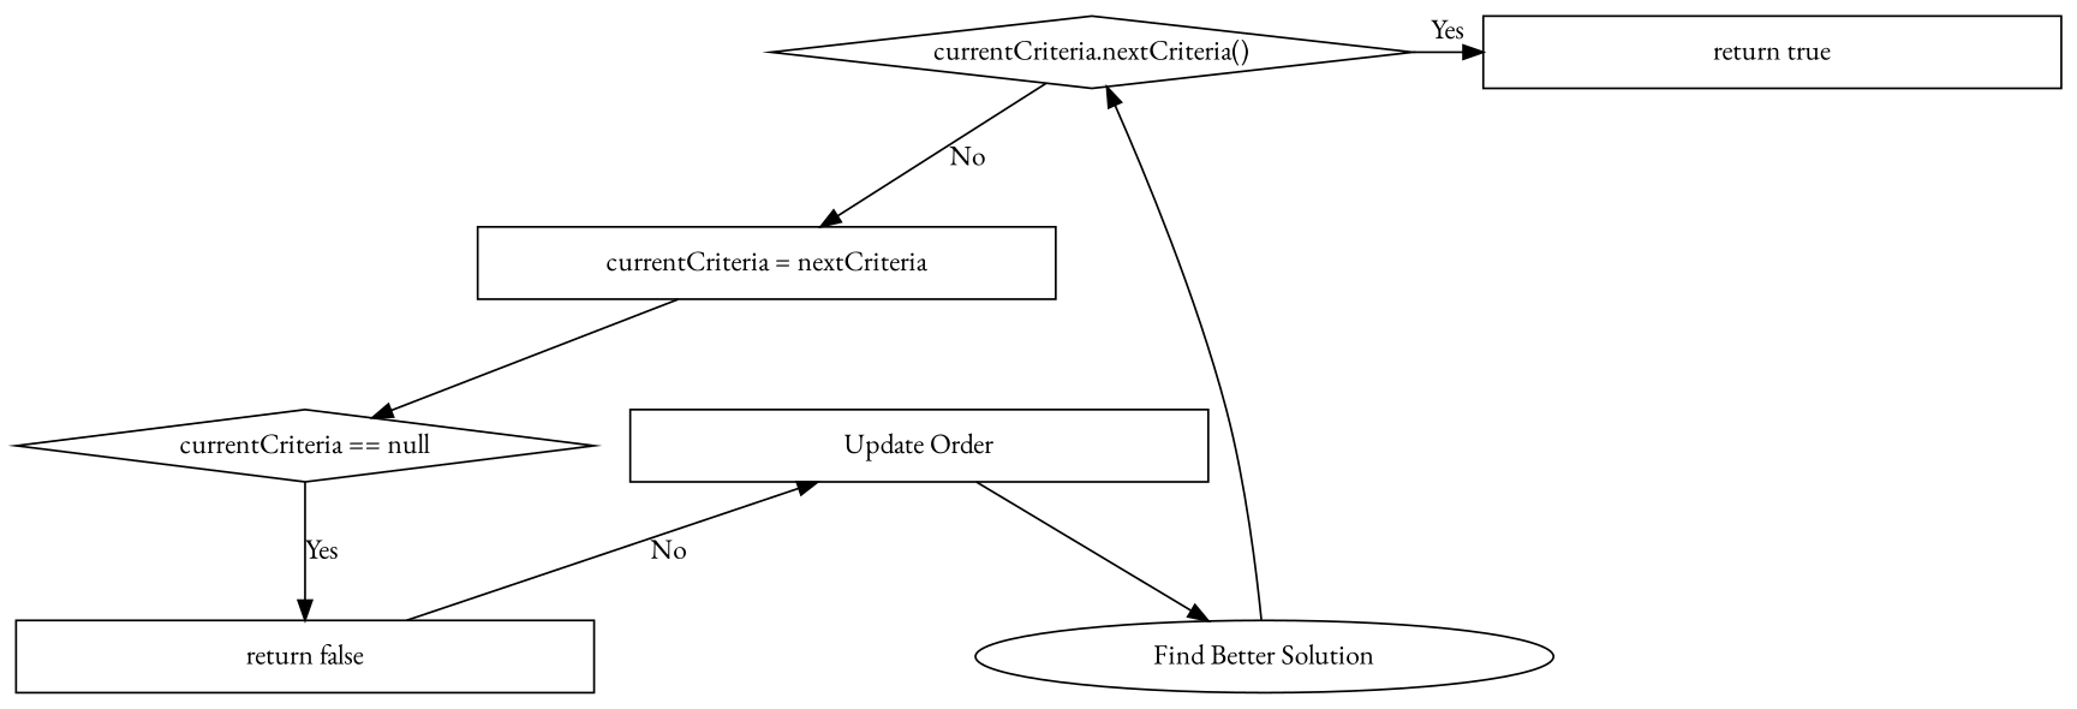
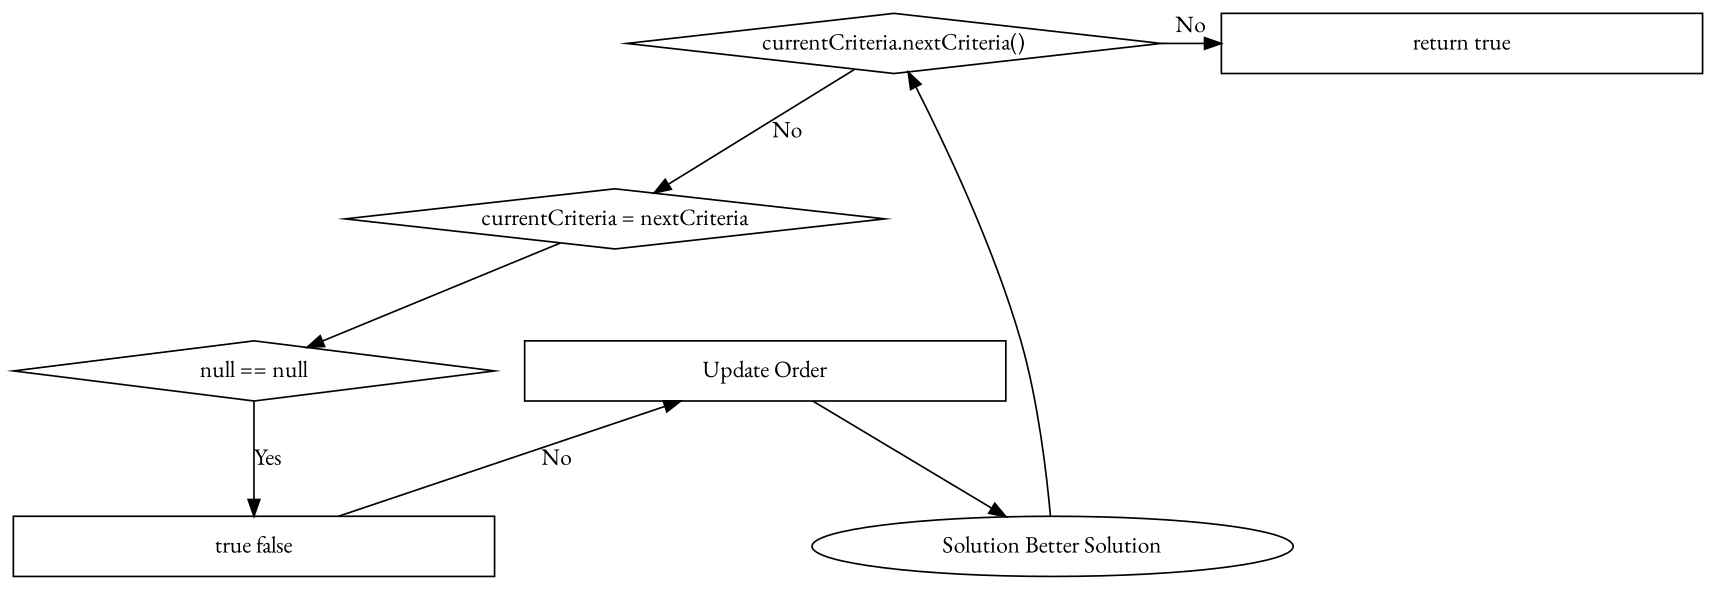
  digraph {
    fontname="EB Garamond"
    rankdir=TB
    ranksep=.75
    node [fontname="EB Garamond" shape=rect]
    edge [fontname="EB Garamond" weight=100]
    n1 [label="currentCriteria.nextCriteria()" shape=diamond width=4]
    n2 [label="return true" width=4]
-   n3 [label="currentCriteria == null" shape=diamond width=4]
+   n3 [label="null == null" shape=diamond width=4]
    n4 [label="Update Order" width=4]
-   n5 [label="currentCriteria = nextCriteria" width=4]
-   n6 [label="return false" width=4]
-   n7 [label="Find Better Solution" shape=ellipse width=4]
+   n5 [label="currentCriteria = nextCriteria" shape=diamond width=4]
+   n6 [label="true false" width=4]
+   n7 [label="Solution Better Solution" shape=ellipse width=4]
    subgraph sub_1 {
      rank=same
      n1
      n2
    }
    subgraph sub_2 {
      rank=same
      n3
      n4
    }
-   n1 -> n2 [label=Yes weight=1]
+   n1 -> n2 [label=No weight=1]
    n1 -> n5 [label=No]
    n3 -> n6 [label=Yes]
    n4 -> n7 [weight=1]
    n5 -> n3
    n6 -> n4 [label=No weight=1]
    n7 -> n1
  }
